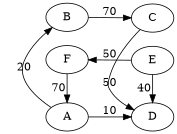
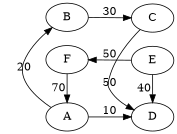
  digraph {
    rankdir=LR
    A
    B
    F
    C
    D
    E
    subgraph sub_1 {
      rank=same
      A
      B
      F
    }
    subgraph sub_2 {
      rank=same
      C
      D
      E
    }
    A -> B [constraint=false label=20]
    A -> D [label=10]
-   B -> C [label=70]
+   B -> C [label=30]
    F -> A [constraint=false label=70]
    C -> D [label=50]
    E -> F [label=50]
    E -> D [label=40]
  }
